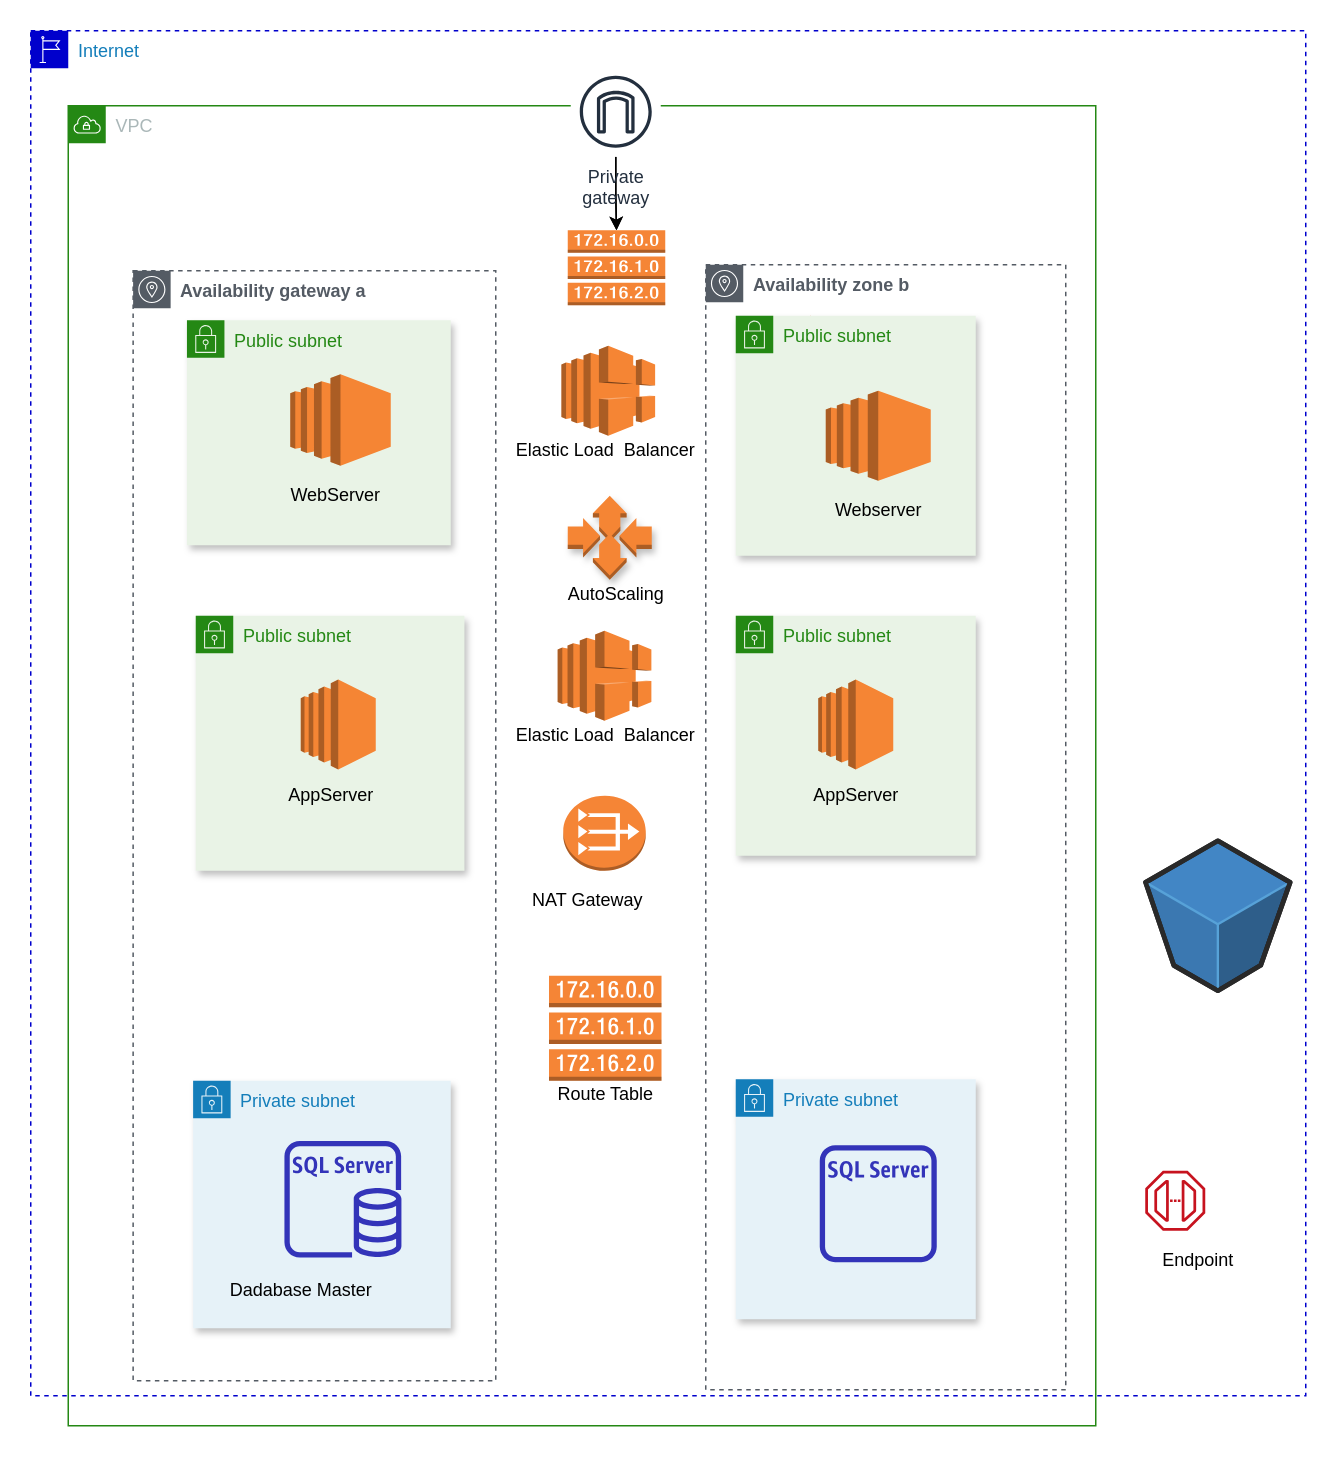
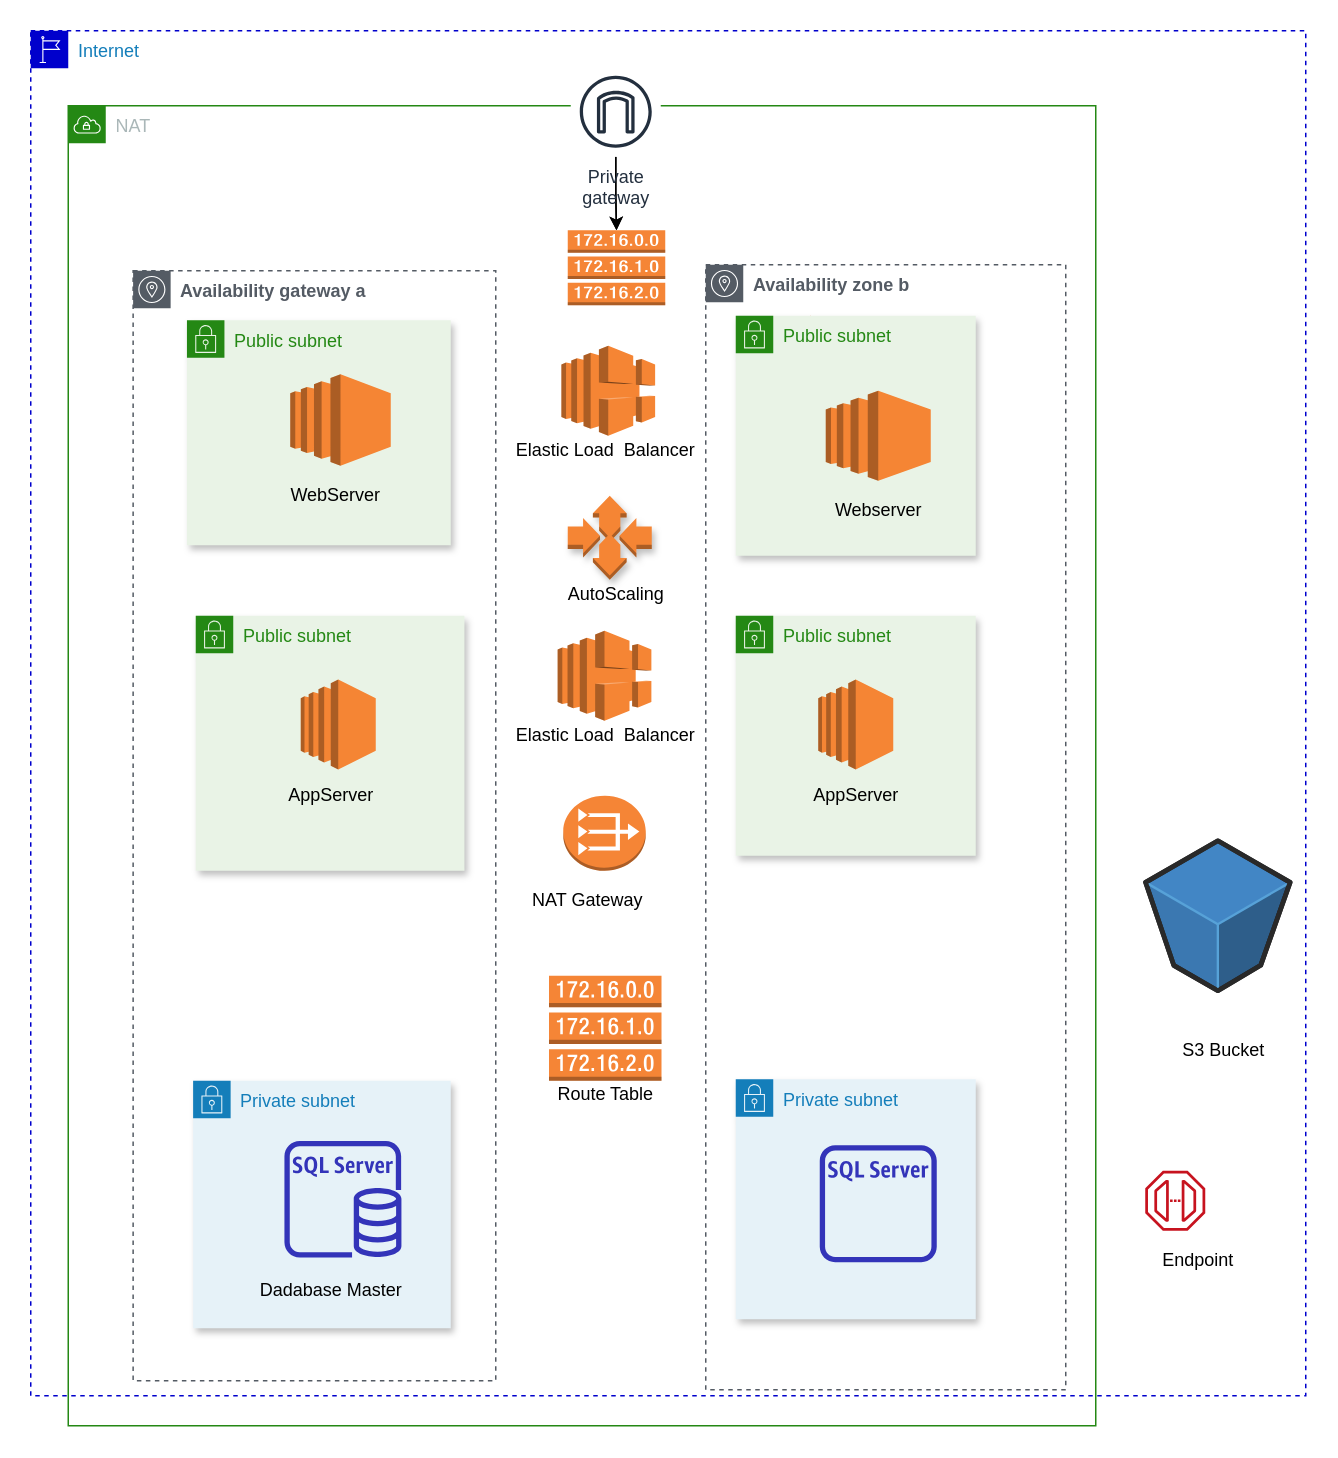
  <mxCell id="0" />
  <mxCell id="1" parent="0" />
  <mxCell id="2" value="Internet" style="points=[[0,0],[0.25,0],[0.5,0],[0.75,0],[1,0],[1,0.25],[1,0.5],[1,0.75],[1,1],[0.75,1],[0.5,1],[0.25,1],[0,1],[0,0.75],[0,0.5],[0,0.25]];outlineConnect=0;gradientColor=none;html=1;whiteSpace=wrap;fontSize=12;fontStyle=0;shape=mxgraph.aws4.group;grIcon=mxgraph.aws4.group_region;fillColor=none;verticalAlign=top;align=left;spacingLeft=30;fontColor=#147EBA;dashed=1;strokeColor=#0000CC;" vertex="1" parent="1"><mxGeometry x="20" y="20" width="850" height="910" as="geometry" /></mxCell>
- <mxCell id="3" value="VPC" style="points=[[0,0],[0.25,0],[0.5,0],[0.75,0],[1,0],[1,0.25],[1,0.5],[1,0.75],[1,1],[0.75,1],[0.5,1],[0.25,1],[0,1],[0,0.75],[0,0.5],[0,0.25]];outlineConnect=0;gradientColor=none;html=1;whiteSpace=wrap;fontSize=12;fontStyle=0;shape=mxgraph.aws4.group;grIcon=mxgraph.aws4.group_vpc;strokeColor=#248814;fillColor=none;verticalAlign=top;align=left;spacingLeft=30;fontColor=#AAB7B8;dashed=0;" vertex="1" parent="1"><mxGeometry x="45" y="70" width="685" height="880" as="geometry" /></mxCell>
+ <mxCell id="3" value="NAT" style="points=[[0,0],[0.25,0],[0.5,0],[0.75,0],[1,0],[1,0.25],[1,0.5],[1,0.75],[1,1],[0.75,1],[0.5,1],[0.25,1],[0,1],[0,0.75],[0,0.5],[0,0.25]];outlineConnect=0;gradientColor=none;html=1;whiteSpace=wrap;fontSize=12;fontStyle=0;shape=mxgraph.aws4.group;grIcon=mxgraph.aws4.group_vpc;strokeColor=#248814;fillColor=none;verticalAlign=top;align=left;spacingLeft=30;fontColor=#AAB7B8;dashed=0;" vertex="1" parent="1"><mxGeometry x="45" y="70" width="685" height="880" as="geometry" /></mxCell>
  <mxCell id="4" value="Public subnet" style="points=[[0,0],[0.25,0],[0.5,0],[0.75,0],[1,0],[1,0.25],[1,0.5],[1,0.75],[1,1],[0.75,1],[0.5,1],[0.25,1],[0,1],[0,0.75],[0,0.5],[0,0.25]];outlineConnect=0;gradientColor=none;html=1;whiteSpace=wrap;fontSize=12;fontStyle=0;shape=mxgraph.aws4.group;grIcon=mxgraph.aws4.group_security_group;grStroke=0;strokeColor=#248814;fillColor=#E9F3E6;verticalAlign=top;align=left;spacingLeft=30;fontColor=#248814;dashed=0;shadow=1;" vertex="1" parent="1"><mxGeometry x="490" y="410" width="160" height="160" as="geometry" /></mxCell>
  <mxCell id="5" value="Webserver" style="text;html=1;resizable=0;autosize=1;align=center;verticalAlign=middle;points=[];fillColor=none;strokeColor=none;rounded=0;" vertex="1" parent="1"><mxGeometry x="495" y="270" width="70" height="20" as="geometry" /></mxCell>
  <mxCell id="6" value="Private subnet" style="points=[[0,0],[0.25,0],[0.5,0],[0.75,0],[1,0],[1,0.25],[1,0.5],[1,0.75],[1,1],[0.75,1],[0.5,1],[0.25,1],[0,1],[0,0.75],[0,0.5],[0,0.25]];outlineConnect=0;gradientColor=none;html=1;whiteSpace=wrap;fontSize=12;fontStyle=0;shape=mxgraph.aws4.group;grIcon=mxgraph.aws4.group_security_group;grStroke=0;strokeColor=#147EBA;fillColor=#E6F2F8;verticalAlign=top;align=left;spacingLeft=30;fontColor=#147EBA;dashed=0;shadow=1;" vertex="1" parent="1"><mxGeometry x="128.25" y="720" width="171.75" height="165" as="geometry" /></mxCell>
  <mxCell id="7" value="Private subnet" style="points=[[0,0],[0.25,0],[0.5,0],[0.75,0],[1,0],[1,0.25],[1,0.5],[1,0.75],[1,1],[0.75,1],[0.5,1],[0.25,1],[0,1],[0,0.75],[0,0.5],[0,0.25]];outlineConnect=0;gradientColor=none;html=1;whiteSpace=wrap;fontSize=12;fontStyle=0;shape=mxgraph.aws4.group;grIcon=mxgraph.aws4.group_security_group;grStroke=0;strokeColor=#147EBA;fillColor=#E6F2F8;verticalAlign=top;align=left;spacingLeft=30;fontColor=#147EBA;dashed=0;shadow=1;" vertex="1" parent="1"><mxGeometry x="490" y="719" width="160" height="160" as="geometry" /></mxCell>
  <mxCell id="8" value="Public subnet" style="points=[[0,0],[0.25,0],[0.5,0],[0.75,0],[1,0],[1,0.25],[1,0.5],[1,0.75],[1,1],[0.75,1],[0.5,1],[0.25,1],[0,1],[0,0.75],[0,0.5],[0,0.25]];outlineConnect=0;gradientColor=none;html=1;whiteSpace=wrap;fontSize=12;fontStyle=0;shape=mxgraph.aws4.group;grIcon=mxgraph.aws4.group_security_group;grStroke=0;strokeColor=#248814;fillColor=#E9F3E6;verticalAlign=top;align=left;spacingLeft=30;fontColor=#248814;dashed=0;shadow=1;" vertex="1" parent="1"><mxGeometry x="130" y="410" width="179.13" height="170" as="geometry" /></mxCell>
  <mxCell id="9" value="" style="outlineConnect=0;dashed=0;verticalLabelPosition=bottom;verticalAlign=top;align=center;html=1;shape=mxgraph.aws3.ec2;fillColor=#F58534;gradientColor=none;strokeColor=#0000CC;" vertex="1" parent="1"><mxGeometry x="515" y="210" width="50" height="60" as="geometry" /></mxCell>
  <mxCell id="10" value="Appserver" style="text;html=1;resizable=0;autosize=1;align=center;verticalAlign=middle;points=[];fillColor=none;strokeColor=none;rounded=0;" vertex="1" parent="1"><mxGeometry x="193.25" y="270" width="70" height="20" as="geometry" /></mxCell>
  <mxCell id="11" value="" style="outlineConnect=0;dashed=0;verticalLabelPosition=bottom;verticalAlign=top;align=center;html=1;shape=mxgraph.aws3.ec2;fillColor=#F58534;gradientColor=none;strokeColor=#0000CC;" vertex="1" parent="1"><mxGeometry x="200" y="452.5" width="50" height="60" as="geometry" /></mxCell>
  <mxCell id="12" value="" style="outlineConnect=0;dashed=0;verticalLabelPosition=bottom;verticalAlign=top;align=center;html=1;shape=mxgraph.aws3.ec2;fillColor=#F58534;gradientColor=none;strokeColor=#0000CC;" vertex="1" parent="1"><mxGeometry x="545" y="452.5" width="50" height="60" as="geometry" /></mxCell>
  <mxCell id="13" value="Availability gateway a" style="outlineConnect=0;gradientColor=none;html=1;whiteSpace=wrap;fontSize=12;fontStyle=1;shape=mxgraph.aws4.group;grIcon=mxgraph.aws4.group_availability_zone;strokeColor=#545B64;fillColor=none;verticalAlign=top;align=left;spacingLeft=30;fontColor=#545B64;dashed=1;" vertex="1" parent="1"><mxGeometry x="88.25" y="180" width="241.75" height="740" as="geometry" /></mxCell>
  <mxCell id="14" value="" style="edgeStyle=orthogonalEdgeStyle;rounded=0;orthogonalLoop=1;jettySize=auto;html=1;" edge="1" parent="1" source="16" target="20"><mxGeometry relative="1" as="geometry" /></mxCell>
  <mxCell id="15" value="" style="edgeStyle=orthogonalEdgeStyle;rounded=0;orthogonalLoop=1;jettySize=auto;html=1;" edge="1" parent="1" source="16" target="20"><mxGeometry relative="1" as="geometry" /></mxCell>
  <mxCell id="16" value="Private&#10;gateway" style="outlineConnect=0;fontColor=#232F3E;gradientColor=none;strokeColor=#232F3E;fillColor=#ffffff;dashed=0;verticalLabelPosition=bottom;verticalAlign=top;align=center;html=1;fontSize=12;fontStyle=0;aspect=fixed;shape=mxgraph.aws4.resourceIcon;resIcon=mxgraph.aws4.internet_gateway;" vertex="1" parent="1"><mxGeometry x="380" y="44" width="60" height="60" as="geometry" /></mxCell>
  <mxCell id="17" value="Availability zone b" style="outlineConnect=0;gradientColor=none;html=1;whiteSpace=wrap;fontSize=12;fontStyle=1;shape=mxgraph.aws4.group;grIcon=mxgraph.aws4.group_availability_zone;strokeColor=#545B64;fillColor=none;verticalAlign=top;align=left;spacingLeft=30;fontColor=#545B64;dashed=1;" vertex="1" parent="1"><mxGeometry x="470" y="176" width="240" height="750" as="geometry" /></mxCell>
  <mxCell id="18" value="Public subnet" style="points=[[0,0],[0.25,0],[0.5,0],[0.75,0],[1,0],[1,0.25],[1,0.5],[1,0.75],[1,1],[0.75,1],[0.5,1],[0.25,1],[0,1],[0,0.75],[0,0.5],[0,0.25]];outlineConnect=0;gradientColor=none;html=1;whiteSpace=wrap;fontSize=12;fontStyle=0;shape=mxgraph.aws4.group;grIcon=mxgraph.aws4.group_security_group;grStroke=0;strokeColor=#248814;fillColor=#E9F3E6;verticalAlign=top;align=left;spacingLeft=30;fontColor=#248814;dashed=0;shadow=1;" vertex="1" parent="1"><mxGeometry x="124.13" y="213" width="175.87" height="150" as="geometry" /></mxCell>
  <mxCell id="19" value="Public subnet" style="points=[[0,0],[0.25,0],[0.5,0],[0.75,0],[1,0],[1,0.25],[1,0.5],[1,0.75],[1,1],[0.75,1],[0.5,1],[0.25,1],[0,1],[0,0.75],[0,0.5],[0,0.25]];outlineConnect=0;gradientColor=none;html=1;whiteSpace=wrap;fontSize=12;fontStyle=0;shape=mxgraph.aws4.group;grIcon=mxgraph.aws4.group_security_group;grStroke=0;strokeColor=#248814;fillColor=#E9F3E6;verticalAlign=top;align=left;spacingLeft=30;fontColor=#248814;dashed=0;shadow=1;" vertex="1" parent="1"><mxGeometry x="490" y="210" width="160" height="160" as="geometry" /></mxCell>
  <mxCell id="20" value="" style="outlineConnect=0;dashed=0;verticalLabelPosition=bottom;verticalAlign=top;align=center;html=1;shape=mxgraph.aws3.route_table;fillColor=#F58536;gradientColor=none;strokeColor=#0000CC;" vertex="1" parent="1"><mxGeometry x="378" y="153" width="65" height="50" as="geometry" /></mxCell>
  <mxCell id="21" value="" style="outlineConnect=0;dashed=0;verticalLabelPosition=bottom;verticalAlign=top;align=center;html=1;shape=mxgraph.aws3.elastic_load_balancing;fillColor=#F58534;gradientColor=none;strokeColor=#0000CC;" vertex="1" parent="1"><mxGeometry x="373.75" y="230" width="62.5" height="60" as="geometry" /></mxCell>
  <mxCell id="22" value="" style="outlineConnect=0;dashed=0;verticalLabelPosition=bottom;verticalAlign=top;align=center;html=1;shape=mxgraph.aws3.ec2;fillColor=#F58534;gradientColor=none;strokeColor=#0000CC;" vertex="1" parent="1"><mxGeometry x="193" y="249" width="67" height="61" as="geometry" /></mxCell>
  <mxCell id="23" value="" style="outlineConnect=0;dashed=0;verticalLabelPosition=bottom;verticalAlign=top;align=center;html=1;shape=mxgraph.aws3.ec2;fillColor=#F58534;gradientColor=none;strokeColor=#0000CC;" vertex="1" parent="1"><mxGeometry x="550" y="260" width="70" height="60" as="geometry" /></mxCell>
  <mxCell id="24" value="" style="outlineConnect=0;fontColor=#232F3E;gradientColor=none;fillColor=#3334B9;strokeColor=none;dashed=0;verticalLabelPosition=bottom;verticalAlign=top;align=center;html=1;fontSize=12;fontStyle=0;aspect=fixed;pointerEvents=1;shape=mxgraph.aws4.rds_sql_server_instance;" vertex="1" parent="1"><mxGeometry x="189.12" y="760" width="78" height="78" as="geometry" /></mxCell>
  <mxCell id="25" value="" style="outlineConnect=0;fontColor=#232F3E;gradientColor=none;fillColor=#3334B9;strokeColor=none;dashed=0;verticalLabelPosition=bottom;verticalAlign=top;align=center;html=1;fontSize=12;fontStyle=0;aspect=fixed;pointerEvents=1;shape=mxgraph.aws4.rds_sql_server_instance_alt;" vertex="1" parent="1"><mxGeometry x="546" y="763" width="78" height="78" as="geometry" /></mxCell>
  <mxCell id="26" value="" style="outlineConnect=0;dashed=0;verticalLabelPosition=bottom;verticalAlign=top;align=center;html=1;shape=mxgraph.aws3.route_table;fillColor=#F58536;gradientColor=none;strokeColor=#0000CC;" vertex="1" parent="1"><mxGeometry x="365.5" y="650" width="75" height="70" as="geometry" /></mxCell>
  <mxCell id="27" value="AppServer" style="text;html=1;resizable=0;autosize=1;align=center;verticalAlign=middle;points=[];fillColor=none;strokeColor=none;rounded=0;" vertex="1" parent="1"><mxGeometry x="535" y="520" width="70" height="20" as="geometry" /></mxCell>
  <mxCell id="28" value="" style="outlineConnect=0;dashed=0;verticalLabelPosition=bottom;verticalAlign=top;align=center;html=1;shape=mxgraph.aws3.vpc_nat_gateway;fillColor=#F58536;gradientColor=none;strokeColor=#0000CC;" vertex="1" parent="1"><mxGeometry x="375" y="530" width="55" height="50" as="geometry" /></mxCell>
  <mxCell id="29" value="WebServer" style="text;html=1;resizable=0;autosize=1;align=center;verticalAlign=middle;points=[];fillColor=none;strokeColor=none;rounded=0;" vertex="1" parent="1"><mxGeometry x="183.25" y="320" width="80" height="20" as="geometry" /></mxCell>
  <mxCell id="30" value="Webserver" style="text;html=1;resizable=0;autosize=1;align=center;verticalAlign=middle;points=[];fillColor=none;strokeColor=none;rounded=0;" vertex="1" parent="1"><mxGeometry x="550" y="330" width="70" height="20" as="geometry" /></mxCell>
  <mxCell id="31" value="AppServer" style="text;html=1;resizable=0;autosize=1;align=center;verticalAlign=middle;points=[];fillColor=none;strokeColor=none;rounded=0;" vertex="1" parent="1"><mxGeometry x="184.57" y="520" width="70" height="20" as="geometry" /></mxCell>
- <mxCell id="32" value="Dadabase Master" style="text;html=1;resizable=0;autosize=1;align=center;verticalAlign=middle;points=[];fillColor=none;strokeColor=none;rounded=0;" vertex="1" parent="1"><mxGeometry x="144.57" y="850" width="110" height="20" as="geometry" /></mxCell>
+ <mxCell id="32" value="Dadabase Master" style="text;html=1;resizable=0;autosize=1;align=center;verticalAlign=middle;points=[];fillColor=none;strokeColor=none;rounded=0;" vertex="1" parent="1"><mxGeometry x="164.57" y="850" width="110" height="20" as="geometry" /></mxCell>
  <mxCell id="33" value="" style="verticalLabelPosition=bottom;html=1;verticalAlign=top;strokeWidth=1;align=center;outlineConnect=0;dashed=0;outlineConnect=0;shape=mxgraph.aws3d.s3Bucket;fillColor=#4286c5;strokeColor=#57A2D8;aspect=fixed;" vertex="1" parent="1"><mxGeometry x="763.19" y="560" width="96.39" height="100" as="geometry" /></mxCell>
+ <mxCell id="34" value="S3 Bucket" style="text;html=1;resizable=0;autosize=1;align=center;verticalAlign=middle;points=[];fillColor=none;strokeColor=none;rounded=0;" vertex="1" parent="1"><mxGeometry x="780" y="690" width="70" height="20" as="geometry" /></mxCell>
  <mxCell id="35" value="" style="outlineConnect=0;fontColor=#232F3E;gradientColor=none;fillColor=#C7131F;strokeColor=none;dashed=0;verticalLabelPosition=bottom;verticalAlign=top;align=center;html=1;fontSize=12;fontStyle=0;aspect=fixed;shape=mxgraph.aws4.endpoint;" vertex="1" parent="1"><mxGeometry x="763" y="780" width="40" height="40" as="geometry" /></mxCell>
  <mxCell id="36" value="Endpoint" style="text;html=1;resizable=0;autosize=1;align=center;verticalAlign=middle;points=[];fillColor=none;strokeColor=none;rounded=0;" vertex="1" parent="1"><mxGeometry x="768" y="830" width="60" height="20" as="geometry" /></mxCell>
  <mxCell id="37" value="Route Table" style="text;html=1;resizable=0;autosize=1;align=center;verticalAlign=middle;points=[];fillColor=none;strokeColor=none;rounded=0;shadow=1;" vertex="1" parent="1"><mxGeometry x="363" y="719" width="80" height="20" as="geometry" /></mxCell>
  <mxCell id="38" value="NAT Gateway" style="text;html=1;resizable=0;autosize=1;align=center;verticalAlign=middle;points=[];fillColor=none;strokeColor=none;rounded=0;shadow=1;" vertex="1" parent="1"><mxGeometry x="346" y="590" width="90" height="20" as="geometry" /></mxCell>
  <mxCell id="39" value="Elastic Load &amp;nbsp;Balancer" style="text;html=1;resizable=0;autosize=1;align=center;verticalAlign=middle;points=[];fillColor=none;strokeColor=none;rounded=0;shadow=1;" vertex="1" parent="1"><mxGeometry x="337.5" y="290" width="130" height="20" as="geometry" /></mxCell>
  <mxCell id="40" value="" style="outlineConnect=0;dashed=0;verticalLabelPosition=bottom;verticalAlign=top;align=center;html=1;shape=mxgraph.aws3.elastic_load_balancing;fillColor=#F58534;gradientColor=none;strokeColor=#0000CC;" vertex="1" parent="1"><mxGeometry x="371.25" y="420" width="62.5" height="60" as="geometry" /></mxCell>
  <mxCell id="41" value="Elastic Load &amp;nbsp;Balancer" style="text;html=1;resizable=0;autosize=1;align=center;verticalAlign=middle;points=[];fillColor=none;strokeColor=none;rounded=0;shadow=1;" vertex="1" parent="1"><mxGeometry x="337.5" y="480" width="130" height="20" as="geometry" /></mxCell>
  <mxCell id="42" value="" style="outlineConnect=0;dashed=0;verticalLabelPosition=bottom;verticalAlign=top;align=center;html=1;shape=mxgraph.aws3.auto_scaling;fillColor=#F58534;gradientColor=none;shadow=1;strokeColor=#0000CC;" vertex="1" parent="1"><mxGeometry x="378" y="330" width="56" height="56" as="geometry" /></mxCell>
  <mxCell id="43" value="AutoScaling" style="text;html=1;resizable=0;autosize=1;align=center;verticalAlign=middle;points=[];fillColor=none;strokeColor=none;rounded=0;shadow=1;" vertex="1" parent="1"><mxGeometry x="370" y="386" width="80" height="20" as="geometry" /></mxCell>
